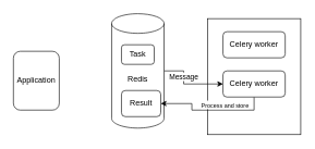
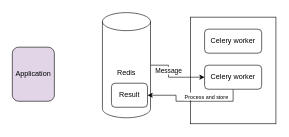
  <mxCell id="0" />
  <mxCell id="1" parent="0" />
  <mxCell id="2" value="" style="rounded=0;whiteSpace=wrap;html=1;align=center;" vertex="1" parent="1"><mxGeometry x="316.25" y="28" width="142.5" height="177.5" as="geometry" /></mxCell>
  <mxCell id="3" style="edgeStyle=orthogonalEdgeStyle;rounded=0;orthogonalLoop=1;jettySize=auto;html=1;exitX=1;exitY=0.5;exitDx=0;exitDy=0;exitPerimeter=0;" edge="1" parent="1" source="5" target="11"><mxGeometry relative="1" as="geometry"><Array as="points"><mxPoint x="280" y="108" /><mxPoint x="280" y="128" /></Array></mxGeometry></mxCell>
  <mxCell id="4" value="Message" style="edgeLabel;html=1;align=center;verticalAlign=middle;resizable=0;points=[];" vertex="1" connectable="0" parent="3"><mxGeometry x="-0.173" y="-1" relative="1" as="geometry"><mxPoint y="-7" as="offset" /></mxGeometry></mxCell>
  <mxCell id="5" value="Redis" style="shape=cylinder3;whiteSpace=wrap;html=1;boundedLbl=1;backgroundOutline=1;size=15;" vertex="1" parent="1"><mxGeometry x="170" y="20.5" width="80" height="175" as="geometry" /></mxCell>
- <mxCell id="6" value="Application" style="rounded=1;whiteSpace=wrap;html=1;" vertex="1" parent="1"><mxGeometry x="20" y="78" width="70" height="90" as="geometry" /></mxCell>
+ <mxCell id="6" value="Application" style="rounded=1;whiteSpace=wrap;html=1;fillColor=#e1d5e7;" vertex="1" parent="1"><mxGeometry x="20" y="78" width="70" height="90" as="geometry" /></mxCell>
  <mxCell id="7" value="Celery worker" style="rounded=1;whiteSpace=wrap;html=1;" vertex="1" parent="1"><mxGeometry x="340" y="48" width="95" height="40" as="geometry" /></mxCell>
- <mxCell id="8" value="Task" style="rounded=1;whiteSpace=wrap;html=1;" vertex="1" parent="1"><mxGeometry x="185" y="68" width="50" height="30" as="geometry" /></mxCell>
  <mxCell id="9" style="edgeStyle=orthogonalEdgeStyle;rounded=0;orthogonalLoop=1;jettySize=auto;html=1;exitX=0.5;exitY=1;exitDx=0;exitDy=0;" edge="1" parent="1" source="11" target="12"><mxGeometry relative="1" as="geometry" /></mxCell>
  <mxCell id="10" value="&lt;font style=&quot;font-size: 9px;&quot;&gt;Process and store&lt;/font&gt;" style="edgeLabel;html=1;align=center;verticalAlign=middle;resizable=0;points=[];" vertex="1" connectable="0" parent="9"><mxGeometry x="-0.19" y="1" relative="1" as="geometry"><mxPoint x="5" y="-10" as="offset" /></mxGeometry></mxCell>
  <mxCell id="11" value="Celery worker" style="rounded=1;whiteSpace=wrap;html=1;" vertex="1" parent="1"><mxGeometry x="340" y="108" width="95" height="40" as="geometry" /></mxCell>
  <mxCell id="12" value="Result" style="rounded=1;whiteSpace=wrap;html=1;" vertex="1" parent="1"><mxGeometry x="185" y="138" width="60" height="40" as="geometry" /></mxCell>
